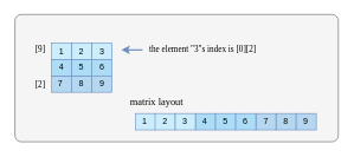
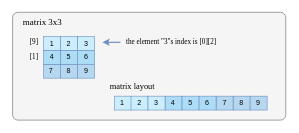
  <mxCell id="0" />
  <mxCell id="1" parent="0" />
  <mxCell id="2" value="" style="rounded=1;whiteSpace=wrap;html=1;glass=0;strokeColor=#666666;fontFamily=Times New Roman;fontColor=#333333;fillColor=#f5f5f5;arcSize=5;rotation=0;" parent="1" vertex="1"><mxGeometry x="20" y="20" width="456" height="180" as="geometry" /></mxCell>
+ <mxCell id="3" value="matrix 3x3" style="text;html=1;strokeColor=none;fillColor=none;align=center;verticalAlign=middle;whiteSpace=wrap;rounded=0;glass=0;fontColor=#000000;fontFamily=Times New Roman;strokeWidth=1;fontSize=15;" parent="1" vertex="1"><mxGeometry x="30" y="20" width="80" height="30" as="geometry" /></mxCell>
  <mxCell id="4" value="&lt;font style=&quot;font-size: 14px;&quot;&gt;matrix layout&lt;/font&gt;" style="text;html=1;strokeColor=none;fillColor=none;align=center;verticalAlign=middle;whiteSpace=wrap;rounded=0;glass=0;fontFamily=Times New Roman;fontColor=#000000;" parent="1" vertex="1"><mxGeometry x="170" y="130" width="100" height="30" as="geometry" /></mxCell>
- <mxCell id="6" value="[2]" style="text;html=1;strokeColor=none;fillColor=none;align=center;verticalAlign=middle;whiteSpace=wrap;rounded=0;glass=0;fontFamily=Times New Roman;fontColor=#000000;" parent="1" vertex="1"><mxGeometry x="42" y="110" width="28" height="20" as="geometry" /></mxCell>
+ <mxCell id="5" value="[1]" style="text;html=1;strokeColor=none;fillColor=none;align=center;verticalAlign=middle;whiteSpace=wrap;rounded=0;glass=0;fontFamily=Times New Roman;fontColor=#000000;" parent="1" vertex="1"><mxGeometry x="42" y="85.2" width="28" height="20" as="geometry" /></mxCell>
  <mxCell id="7" value="" style="endArrow=classic;html=1;strokeWidth=2;fontFamily=Times New Roman;fontColor=#000000;fillColor=#dae8fc;strokeColor=#6c8ebf;" parent="1" edge="1"><mxGeometry width="50" height="50" relative="1" as="geometry"><mxPoint x="200" y="70.11" as="sourcePoint" /><mxPoint x="170" y="70.11" as="targetPoint" /></mxGeometry></mxCell>
  <mxCell id="8" value="the element &quot;3&quot;s index is [0][2]" style="text;html=1;strokeColor=none;fillColor=none;align=center;verticalAlign=middle;whiteSpace=wrap;rounded=0;glass=0;fontFamily=Times New Roman;fontColor=#000000;" parent="1" vertex="1"><mxGeometry x="190" y="50" width="190" height="40" as="geometry" /></mxCell>
  <mxCell id="9" value="" style="group" parent="1" vertex="1" connectable="0"><mxGeometry x="190" y="160" width="254.856" height="23.2" as="geometry" /></mxCell>
  <mxCell id="10" value="" style="rounded=0;whiteSpace=wrap;html=1;glass=0;fillColor=#ADDCF7;strokeColor=#6c8ebf;" parent="9" vertex="1"><mxGeometry x="84.405" y="5.684e-14" width="28.405" height="23.2" as="geometry" /></mxCell>
  <mxCell id="11" value="" style="rounded=0;whiteSpace=wrap;html=1;glass=0;fillColor=#CCEEFC;strokeColor=#6c8ebf;" parent="9" vertex="1"><mxGeometry y="5.684e-14" width="28.405" height="23.2" as="geometry" /></mxCell>
  <mxCell id="12" value="" style="rounded=0;whiteSpace=wrap;html=1;glass=0;fillColor=#B6D7F0;gradientColor=none;strokeColor=#6C8EBF;" parent="9" vertex="1"><mxGeometry x="198.041" y="5.684e-14" width="28.405" height="23.2" as="geometry" /></mxCell>
  <mxCell id="13" value="" style="rounded=0;whiteSpace=wrap;html=1;glass=0;fillColor=#B6D7F0;gradientColor=none;strokeColor=#6C8EBF;" parent="9" vertex="1"><mxGeometry x="226.451" y="5.684e-14" width="28.405" height="23.2" as="geometry" /></mxCell>
  <mxCell id="14" value="" style="rounded=0;whiteSpace=wrap;html=1;glass=0;fillColor=#B6D7F0;gradientColor=none;strokeColor=#6C8EBF;" parent="9" vertex="1"><mxGeometry x="169.631" y="5.684e-14" width="28.405" height="23.2" as="geometry" /></mxCell>
  <mxCell id="15" value="" style="rounded=0;whiteSpace=wrap;html=1;glass=0;fillColor=#CCEEFC;strokeColor=#6c8ebf;" parent="9" vertex="1"><mxGeometry x="27.59" y="5.684e-14" width="28.405" height="23.2" as="geometry" /></mxCell>
  <mxCell id="16" value="" style="rounded=0;whiteSpace=wrap;html=1;glass=0;fillColor=#CCEEFC;strokeColor=#6c8ebf;" parent="9" vertex="1"><mxGeometry x="56" y="5.684e-14" width="28.405" height="23.2" as="geometry" /></mxCell>
  <mxCell id="17" value="" style="rounded=0;whiteSpace=wrap;html=1;glass=0;fillColor=#ADDCF7;strokeColor=#6c8ebf;" parent="9" vertex="1"><mxGeometry x="112.815" y="5.684e-14" width="28.405" height="23.2" as="geometry" /></mxCell>
  <mxCell id="18" value="" style="rounded=0;whiteSpace=wrap;html=1;glass=0;fillColor=#ADDCF7;strokeColor=#6c8ebf;" parent="9" vertex="1"><mxGeometry x="141.225" y="5.684e-14" width="28.405" height="23.2" as="geometry" /></mxCell>
  <mxCell id="19" value="1" style="text;html=1;align=center;verticalAlign=middle;whiteSpace=wrap;rounded=0;glass=0;fontColor=#000000;" parent="9" vertex="1"><mxGeometry x="-0.82" y="1.137e-13" width="28.405" height="23.2" as="geometry" /></mxCell>
  <mxCell id="20" value="2" style="text;html=1;align=center;verticalAlign=middle;whiteSpace=wrap;rounded=0;glass=0;fontColor=#000000;" parent="9" vertex="1"><mxGeometry x="28.41" y="5.684e-14" width="28.405" height="23.2" as="geometry" /></mxCell>
  <mxCell id="21" value="4" style="text;html=1;align=center;verticalAlign=middle;whiteSpace=wrap;rounded=0;glass=0;fontColor=#000000;" parent="9" vertex="1"><mxGeometry x="84.405" y="5.684e-14" width="28.405" height="23.2" as="geometry" /></mxCell>
  <mxCell id="22" value="7" style="text;html=1;align=center;verticalAlign=middle;whiteSpace=wrap;rounded=0;glass=0;fontColor=#000000;" parent="9" vertex="1"><mxGeometry x="169.631" y="5.684e-14" width="28.405" height="23.2" as="geometry" /></mxCell>
  <mxCell id="23" value="3" style="text;html=1;align=center;verticalAlign=middle;whiteSpace=wrap;rounded=0;glass=0;fontColor=#000000;" parent="9" vertex="1"><mxGeometry x="56" width="28.405" height="23.2" as="geometry" /></mxCell>
  <mxCell id="24" value="6" style="text;html=1;align=center;verticalAlign=middle;whiteSpace=wrap;rounded=0;glass=0;fontColor=#000000;" parent="9" vertex="1"><mxGeometry x="141.225" y="5.684e-14" width="28.405" height="23.2" as="geometry" /></mxCell>
  <mxCell id="25" value="5" style="text;html=1;align=center;verticalAlign=middle;whiteSpace=wrap;rounded=0;glass=0;fontColor=#000000;" parent="9" vertex="1"><mxGeometry x="112.815" y="5.684e-14" width="28.405" height="23.2" as="geometry" /></mxCell>
  <mxCell id="26" value="8" style="text;html=1;align=center;verticalAlign=middle;whiteSpace=wrap;rounded=0;glass=0;fontColor=#000000;" parent="9" vertex="1"><mxGeometry x="198.041" y="5.684e-14" width="28.405" height="23.2" as="geometry" /></mxCell>
  <mxCell id="27" value="9" style="text;html=1;align=center;verticalAlign=middle;whiteSpace=wrap;rounded=0;glass=0;fontColor=#000000;" parent="9" vertex="1"><mxGeometry x="226.451" y="5.684e-14" width="28.405" height="23.2" as="geometry" /></mxCell>
  <mxCell id="28" value="[9]" style="text;html=1;strokeColor=none;fillColor=none;align=center;verticalAlign=middle;whiteSpace=wrap;rounded=0;glass=0;fontFamily=Times New Roman;fontColor=#000000;" parent="1" vertex="1"><mxGeometry x="42" y="60.4" width="28" height="20" as="geometry" /></mxCell>
  <mxCell id="29" value="" style="group" vertex="1" connectable="0" parent="1"><mxGeometry x="70.001" y="60.4" width="87.03" height="69.6" as="geometry" /></mxCell>
  <mxCell id="30" value="" style="rounded=0;whiteSpace=wrap;html=1;glass=0;fillColor=#ADDCF7;strokeColor=#6c8ebf;container=0;" parent="29" vertex="1"><mxGeometry x="58.615" y="23.2" width="28.405" height="23.2" as="geometry" /></mxCell>
  <mxCell id="31" value="" style="rounded=0;whiteSpace=wrap;html=1;glass=0;fillColor=#CCEEFC;strokeColor=#6c8ebf;container=0;" parent="29" vertex="1"><mxGeometry x="1.589" y="5.684e-14" width="28.405" height="23.2" as="geometry" /></mxCell>
  <mxCell id="32" value="" style="rounded=0;whiteSpace=wrap;html=1;glass=0;fillColor=#B6D7F0;gradientColor=none;strokeColor=#6C8EBF;container=0;" parent="29" vertex="1"><mxGeometry x="30.21" y="46.4" width="28.405" height="23.2" as="geometry" /></mxCell>
  <mxCell id="33" value="" style="rounded=0;whiteSpace=wrap;html=1;glass=0;fillColor=#B6D7F0;gradientColor=none;strokeColor=#6C8EBF;container=0;" parent="29" vertex="1"><mxGeometry x="58.62" y="46.4" width="28.405" height="23.2" as="geometry" /></mxCell>
  <mxCell id="34" value="" style="rounded=0;whiteSpace=wrap;html=1;glass=0;fillColor=#B6D7F0;gradientColor=none;strokeColor=#6C8EBF;container=0;" parent="29" vertex="1"><mxGeometry x="1.8" y="46.4" width="28.405" height="23.2" as="geometry" /></mxCell>
  <mxCell id="35" value="" style="rounded=0;whiteSpace=wrap;html=1;glass=0;fillColor=#CCEEFC;strokeColor=#6c8ebf;container=0;" parent="29" vertex="1"><mxGeometry x="30.199" y="2.842e-14" width="28.405" height="23.2" as="geometry" /></mxCell>
  <mxCell id="36" value="" style="rounded=0;whiteSpace=wrap;html=1;glass=0;fillColor=#CCEEFC;strokeColor=#6c8ebf;container=0;" parent="29" vertex="1"><mxGeometry x="58.609" y="2.842e-14" width="28.405" height="23.2" as="geometry" /></mxCell>
  <mxCell id="37" value="" style="rounded=0;whiteSpace=wrap;html=1;glass=0;fillColor=#ADDCF7;strokeColor=#6c8ebf;container=0;" parent="29" vertex="1"><mxGeometry x="1.585" y="23.2" width="28.405" height="23.2" as="geometry" /></mxCell>
  <mxCell id="38" value="" style="rounded=0;whiteSpace=wrap;html=1;glass=0;fillColor=#ADDCF7;strokeColor=#6c8ebf;container=0;" parent="29" vertex="1"><mxGeometry x="30.205" y="23.2" width="28.405" height="23.2" as="geometry" /></mxCell>
  <mxCell id="39" value="1" style="text;html=1;align=center;verticalAlign=middle;whiteSpace=wrap;rounded=0;glass=0;fontColor=#000000;container=0;" parent="29" vertex="1"><mxGeometry x="1.809" y="5.684e-14" width="28.405" height="23.2" as="geometry" /></mxCell>
  <mxCell id="40" value="2" style="text;html=1;align=center;verticalAlign=middle;whiteSpace=wrap;rounded=0;glass=0;fontColor=#000000;container=0;" parent="29" vertex="1"><mxGeometry x="29.989" y="5.684e-14" width="28.405" height="23.2" as="geometry" /></mxCell>
  <mxCell id="41" value="4" style="text;html=1;align=center;verticalAlign=middle;whiteSpace=wrap;rounded=0;glass=0;fontColor=#000000;container=0;" parent="29" vertex="1"><mxGeometry x="1.805" y="23.2" width="28.405" height="23.2" as="geometry" /></mxCell>
  <mxCell id="42" value="7" style="text;html=1;align=center;verticalAlign=middle;whiteSpace=wrap;rounded=0;glass=0;fontColor=#000000;container=0;" parent="29" vertex="1"><mxGeometry y="46.4" width="28.405" height="23.2" as="geometry" /></mxCell>
  <mxCell id="43" value="3" style="text;html=1;align=center;verticalAlign=middle;whiteSpace=wrap;rounded=0;glass=0;fontColor=#000000;container=0;" parent="29" vertex="1"><mxGeometry x="58.619" width="28.405" height="23.2" as="geometry" /></mxCell>
  <mxCell id="44" value="6" style="text;html=1;align=center;verticalAlign=middle;whiteSpace=wrap;rounded=0;glass=0;fontColor=#000000;container=0;" parent="29" vertex="1"><mxGeometry x="58.625" y="23.2" width="28.405" height="23.2" as="geometry" /></mxCell>
  <mxCell id="45" value="5" style="text;html=1;align=center;verticalAlign=middle;whiteSpace=wrap;rounded=0;glass=0;fontColor=#000000;container=0;" parent="29" vertex="1"><mxGeometry x="30.215" y="23.2" width="28.405" height="23.2" as="geometry" /></mxCell>
  <mxCell id="46" value="8" style="text;html=1;align=center;verticalAlign=middle;whiteSpace=wrap;rounded=0;glass=0;fontColor=#000000;container=0;" parent="29" vertex="1"><mxGeometry x="30.21" y="46.4" width="28.405" height="23.2" as="geometry" /></mxCell>
  <mxCell id="47" value="9" style="text;html=1;align=center;verticalAlign=middle;whiteSpace=wrap;rounded=0;glass=0;fontColor=#000000;container=0;" parent="29" vertex="1"><mxGeometry x="58.62" y="46.4" width="28.405" height="23.2" as="geometry" /></mxCell>
